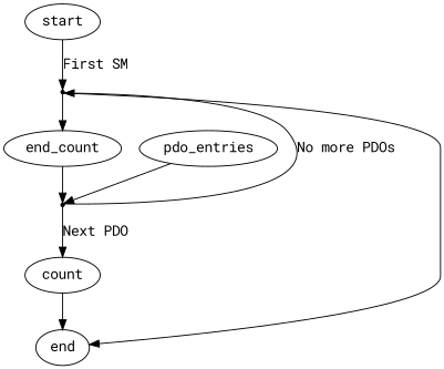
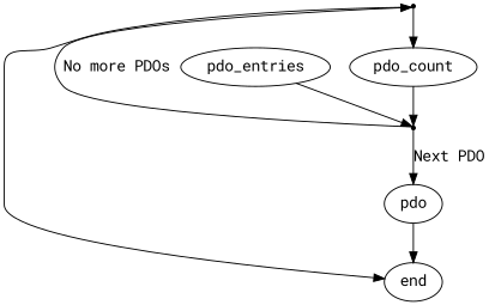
  digraph {
    fontname="Roboto Mono"
    node [fontname="Roboto Mono"]
    edge [fontname="Roboto Mono" weight=5]
    action_next_sync [shape=point]
-   start
-   pdo_count [label=end_count]
+   pdo_count
    end
    action_next_pdo [shape=point]
-   pdo [label=count]
+   pdo
    pdo_entries
    action_next_sync -> pdo_count
    action_next_sync -> end [weight=""]
-   start -> action_next_sync [label="First SM"]
    pdo_count -> action_next_pdo
    action_next_pdo -> action_next_sync [label="No more PDOs" weight=""]
    action_next_pdo -> pdo [label="Next PDO"]
    pdo -> end
    pdo_entries -> action_next_pdo [weight=""]
  }
